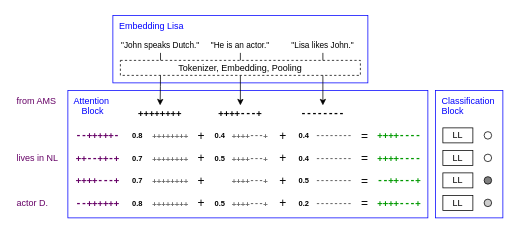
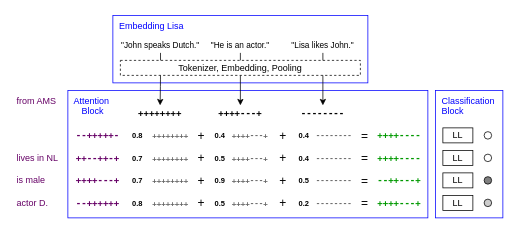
  <mxCell id="0" />
  <mxCell id="1" parent="0" />
  <mxCell id="2" value="&amp;nbsp; Attention&lt;br&gt;&amp;nbsp; &amp;nbsp; &amp;nbsp;Block" style="rounded=0;whiteSpace=wrap;html=1;strokeColor=#0000FF;align=left;verticalAlign=top;fontColor=#0000FF;" parent="1" vertex="1"><mxGeometry x="90" y="120" width="480" height="170" as="geometry" /></mxCell>
  <mxCell id="3" value="&lt;font color=&quot;#0000ff&quot;&gt;&amp;nbsp; Embedding Lisa&lt;/font&gt;" style="rounded=0;whiteSpace=wrap;html=1;verticalAlign=top;align=left;strokeColor=#0000FF;" parent="1" vertex="1"><mxGeometry x="150" y="20" width="340" height="90" as="geometry" /></mxCell>
  <mxCell id="4" style="edgeStyle=orthogonalEdgeStyle;rounded=1;orthogonalLoop=1;jettySize=auto;html=1;exitX=0.5;exitY=1;exitDx=0;exitDy=0;entryX=0.5;entryY=0;entryDx=0;entryDy=0;startSize=6;sourcePerimeterSpacing=0;targetPerimeterSpacing=0;" parent="1" source="5" target="10" edge="1"><mxGeometry relative="1" as="geometry" /></mxCell>
  <mxCell id="5" value="&lt;font style=&quot;font-size: 11px&quot;&gt;&quot;John speaks Dutch.&quot;&lt;/font&gt;" style="text;html=1;strokeColor=none;fillColor=none;align=center;verticalAlign=middle;whiteSpace=wrap;rounded=0;" parent="1" vertex="1"><mxGeometry x="160" y="50" width="107" height="20" as="geometry" /></mxCell>
  <mxCell id="6" style="edgeStyle=orthogonalEdgeStyle;rounded=1;orthogonalLoop=1;jettySize=auto;html=1;exitX=0.5;exitY=1;exitDx=0;exitDy=0;entryX=0.5;entryY=0;entryDx=0;entryDy=0;startSize=6;sourcePerimeterSpacing=0;targetPerimeterSpacing=0;" parent="1" source="7" target="11" edge="1"><mxGeometry relative="1" as="geometry" /></mxCell>
  <mxCell id="7" value="&lt;font style=&quot;font-size: 11px&quot;&gt;&quot;He is an actor.&quot;&lt;/font&gt;" style="text;html=1;strokeColor=none;fillColor=none;align=center;verticalAlign=middle;whiteSpace=wrap;rounded=0;" parent="1" vertex="1"><mxGeometry x="270" y="50" width="100" height="20" as="geometry" /></mxCell>
  <mxCell id="8" style="edgeStyle=orthogonalEdgeStyle;rounded=1;orthogonalLoop=1;jettySize=auto;html=1;exitX=0.5;exitY=1;exitDx=0;exitDy=0;entryX=0.5;entryY=0;entryDx=0;entryDy=0;startSize=6;sourcePerimeterSpacing=0;targetPerimeterSpacing=0;" parent="1" source="9" target="12" edge="1"><mxGeometry relative="1" as="geometry" /></mxCell>
  <mxCell id="9" value="&lt;font style=&quot;font-size: 11px&quot;&gt;&quot;Lisa likes John.&quot;&lt;/font&gt;" style="text;html=1;strokeColor=none;fillColor=none;align=center;verticalAlign=middle;whiteSpace=wrap;rounded=0;" parent="1" vertex="1"><mxGeometry x="380" y="50" width="100" height="20" as="geometry" /></mxCell>
  <mxCell id="10" value="&lt;pre&gt;++++++++&lt;/pre&gt;" style="text;html=1;strokeColor=none;fillColor=none;align=center;verticalAlign=middle;whiteSpace=wrap;rounded=0;fontStyle=1;" parent="1" vertex="1"><mxGeometry x="163" y="140" width="100" height="20" as="geometry" /></mxCell>
  <mxCell id="11" value="&lt;pre&gt;++++---+&lt;/pre&gt;" style="text;html=1;strokeColor=none;fillColor=none;align=center;verticalAlign=middle;whiteSpace=wrap;rounded=0;fontStyle=1;" parent="1" vertex="1"><mxGeometry x="270" y="140" width="100" height="20" as="geometry" /></mxCell>
  <mxCell id="12" value="&lt;pre&gt;--------&lt;/pre&gt;" style="text;html=1;strokeColor=none;fillColor=none;align=center;verticalAlign=middle;whiteSpace=wrap;rounded=0;fontStyle=1;" parent="1" vertex="1"><mxGeometry x="380" y="140" width="100" height="20" as="geometry" /></mxCell>
  <mxCell id="13" value="Tokenizer, Embedding, Pooling" style="rounded=0;whiteSpace=wrap;html=1;dashed=1;" parent="1" vertex="1"><mxGeometry x="160" y="80" width="320" height="20" as="geometry" /></mxCell>
  <mxCell id="14" value="&lt;pre&gt;--+++++-&lt;/pre&gt;" style="text;html=1;strokeColor=none;fillColor=none;align=center;verticalAlign=middle;whiteSpace=wrap;rounded=0;fontStyle=1;fontColor=#660066;" parent="1" vertex="1"><mxGeometry x="80" y="170" width="100" height="20" as="geometry" /></mxCell>
  <mxCell id="15" value="from AMS" style="text;html=1;strokeColor=none;fillColor=none;align=left;verticalAlign=middle;whiteSpace=wrap;rounded=0;fontColor=#660066;" parent="1" vertex="1"><mxGeometry x="20" y="125" width="60" height="20" as="geometry" /></mxCell>
  <mxCell id="16" value="&lt;pre&gt;++--++-+&lt;/pre&gt;" style="text;html=1;strokeColor=none;fillColor=none;align=center;verticalAlign=middle;whiteSpace=wrap;rounded=0;fontStyle=1;fontColor=#660066;" parent="1" vertex="1"><mxGeometry x="80" y="200" width="100" height="20" as="geometry" /></mxCell>
  <mxCell id="17" value="lives in NL" style="text;html=1;strokeColor=none;fillColor=none;align=left;verticalAlign=middle;whiteSpace=wrap;rounded=0;fontColor=#660066;" parent="1" vertex="1"><mxGeometry x="20" y="200" width="60" height="20" as="geometry" /></mxCell>
  <mxCell id="18" value="&lt;pre&gt;++++---+&lt;/pre&gt;" style="text;html=1;strokeColor=none;fillColor=none;align=center;verticalAlign=middle;whiteSpace=wrap;rounded=0;fontStyle=1;fontColor=#660066;" parent="1" vertex="1"><mxGeometry x="80" y="230" width="100" height="20" as="geometry" /></mxCell>
+ <mxCell id="19" value="is male" style="text;html=1;strokeColor=none;fillColor=none;align=left;verticalAlign=middle;whiteSpace=wrap;rounded=0;fontColor=#660066;" parent="1" vertex="1"><mxGeometry x="20" y="230" width="60" height="20" as="geometry" /></mxCell>
  <mxCell id="20" value="&lt;pre&gt;--++++++&lt;/pre&gt;" style="text;html=1;strokeColor=none;fillColor=none;align=center;verticalAlign=middle;whiteSpace=wrap;rounded=0;fontStyle=1;fontColor=#660066;" parent="1" vertex="1"><mxGeometry x="80" y="260" width="100" height="20" as="geometry" /></mxCell>
  <mxCell id="21" value="actor D." style="text;html=1;strokeColor=none;fillColor=none;align=left;verticalAlign=middle;whiteSpace=wrap;rounded=0;fontColor=#660066;" parent="1" vertex="1"><mxGeometry x="20" y="260" width="60" height="20" as="geometry" /></mxCell>
  <mxCell id="22" value="&lt;p&gt;&lt;font style=&quot;font-size: 10px&quot;&gt;0.8&lt;/font&gt;&lt;/p&gt;" style="text;html=1;strokeColor=none;fillColor=none;align=center;verticalAlign=middle;whiteSpace=wrap;rounded=0;fontStyle=1;" parent="1" vertex="1"><mxGeometry x="173" y="170" width="20" height="20" as="geometry" /></mxCell>
  <mxCell id="23" value="&lt;p&gt;&lt;font style=&quot;font-size: 10px&quot;&gt;0.7&lt;/font&gt;&lt;/p&gt;" style="text;html=1;strokeColor=none;fillColor=none;align=center;verticalAlign=middle;whiteSpace=wrap;rounded=0;fontStyle=1;" parent="1" vertex="1"><mxGeometry x="173" y="200" width="20" height="20" as="geometry" /></mxCell>
  <mxCell id="24" value="&lt;p&gt;&lt;font style=&quot;font-size: 10px&quot;&gt;0.7&lt;/font&gt;&lt;/p&gt;" style="text;html=1;strokeColor=none;fillColor=none;align=center;verticalAlign=middle;whiteSpace=wrap;rounded=0;fontStyle=1;" parent="1" vertex="1"><mxGeometry x="173" y="230" width="20" height="20" as="geometry" /></mxCell>
  <mxCell id="25" value="&lt;p&gt;&lt;font style=&quot;font-size: 10px&quot;&gt;0.8&lt;/font&gt;&lt;/p&gt;" style="text;html=1;strokeColor=none;fillColor=none;align=center;verticalAlign=middle;whiteSpace=wrap;rounded=0;fontStyle=1;" parent="1" vertex="1"><mxGeometry x="173" y="260" width="20" height="20" as="geometry" /></mxCell>
  <mxCell id="26" value="&lt;p&gt;&lt;font style=&quot;font-size: 10px&quot;&gt;0.4&lt;/font&gt;&lt;/p&gt;" style="text;html=1;strokeColor=none;fillColor=none;align=center;verticalAlign=middle;whiteSpace=wrap;rounded=0;fontStyle=1;" parent="1" vertex="1"><mxGeometry x="283" y="170" width="20" height="20" as="geometry" /></mxCell>
  <mxCell id="27" value="&lt;p&gt;&lt;font style=&quot;font-size: 10px&quot;&gt;0.5&lt;/font&gt;&lt;/p&gt;" style="text;html=1;strokeColor=none;fillColor=none;align=center;verticalAlign=middle;whiteSpace=wrap;rounded=0;fontStyle=1;" parent="1" vertex="1"><mxGeometry x="283" y="200" width="20" height="20" as="geometry" /></mxCell>
+ <mxCell id="28" value="&lt;p&gt;&lt;font style=&quot;font-size: 10px&quot;&gt;0.9&lt;/font&gt;&lt;/p&gt;" style="text;html=1;strokeColor=none;fillColor=none;align=center;verticalAlign=middle;whiteSpace=wrap;rounded=0;fontStyle=1;" parent="1" vertex="1"><mxGeometry x="283" y="230" width="20" height="20" as="geometry" /></mxCell>
  <mxCell id="29" value="&lt;p&gt;&lt;font style=&quot;font-size: 10px&quot;&gt;0.5&lt;/font&gt;&lt;/p&gt;" style="text;html=1;strokeColor=none;fillColor=none;align=center;verticalAlign=middle;whiteSpace=wrap;rounded=0;fontStyle=1;" parent="1" vertex="1"><mxGeometry x="283" y="260" width="20" height="20" as="geometry" /></mxCell>
  <mxCell id="30" value="&lt;p&gt;&lt;font style=&quot;font-size: 10px&quot;&gt;0.4&lt;/font&gt;&lt;/p&gt;" style="text;html=1;strokeColor=none;fillColor=none;align=center;verticalAlign=middle;whiteSpace=wrap;rounded=0;fontStyle=1;" parent="1" vertex="1"><mxGeometry x="395" y="170" width="20" height="20" as="geometry" /></mxCell>
  <mxCell id="31" value="&lt;p&gt;&lt;font style=&quot;font-size: 10px&quot;&gt;0.4&lt;/font&gt;&lt;/p&gt;" style="text;html=1;strokeColor=none;fillColor=none;align=center;verticalAlign=middle;whiteSpace=wrap;rounded=0;fontStyle=1;" parent="1" vertex="1"><mxGeometry x="395" y="200" width="20" height="20" as="geometry" /></mxCell>
  <mxCell id="32" value="&lt;p&gt;&lt;font style=&quot;font-size: 10px&quot;&gt;0.5&lt;/font&gt;&lt;/p&gt;" style="text;html=1;strokeColor=none;fillColor=none;align=center;verticalAlign=middle;whiteSpace=wrap;rounded=0;fontStyle=1;" parent="1" vertex="1"><mxGeometry x="395" y="230" width="20" height="20" as="geometry" /></mxCell>
  <mxCell id="33" value="&lt;p&gt;&lt;font style=&quot;font-size: 10px&quot;&gt;0.2&lt;/font&gt;&lt;/p&gt;" style="text;html=1;strokeColor=none;fillColor=none;align=center;verticalAlign=middle;whiteSpace=wrap;rounded=0;fontStyle=1;" parent="1" vertex="1"><mxGeometry x="395" y="260" width="20" height="20" as="geometry" /></mxCell>
  <mxCell id="34" value="&lt;pre&gt;&lt;font style=&quot;font-size: 10px&quot;&gt;++++++++&lt;/font&gt;&lt;/pre&gt;" style="text;html=1;strokeColor=none;fillColor=none;align=center;verticalAlign=middle;whiteSpace=wrap;rounded=0;fontStyle=1;fontColor=#666666;" parent="1" vertex="1"><mxGeometry x="177" y="170" width="100" height="20" as="geometry" /></mxCell>
  <mxCell id="35" value="&lt;pre&gt;&lt;font style=&quot;font-size: 10px&quot;&gt;++++++++&lt;/font&gt;&lt;/pre&gt;" style="text;html=1;strokeColor=none;fillColor=none;align=center;verticalAlign=middle;whiteSpace=wrap;rounded=0;fontStyle=1;fontColor=#666666;" parent="1" vertex="1"><mxGeometry x="177" y="200" width="100" height="20" as="geometry" /></mxCell>
  <mxCell id="36" value="&lt;pre&gt;&lt;font style=&quot;font-size: 10px&quot;&gt;++++++++&lt;/font&gt;&lt;/pre&gt;" style="text;html=1;strokeColor=none;fillColor=none;align=center;verticalAlign=middle;whiteSpace=wrap;rounded=0;fontStyle=1;fontColor=#666666;" parent="1" vertex="1"><mxGeometry x="177" y="230" width="100" height="20" as="geometry" /></mxCell>
  <mxCell id="37" value="&lt;pre&gt;&lt;font style=&quot;font-size: 10px&quot;&gt;++++++++&lt;/font&gt;&lt;/pre&gt;" style="text;html=1;strokeColor=none;fillColor=none;align=center;verticalAlign=middle;whiteSpace=wrap;rounded=0;fontStyle=1;fontColor=#666666;" parent="1" vertex="1"><mxGeometry x="177" y="260" width="100" height="20" as="geometry" /></mxCell>
  <mxCell id="38" value="&lt;pre&gt;&lt;font style=&quot;font-size: 10px&quot;&gt;++++---+&lt;/font&gt;&lt;/pre&gt;" style="text;html=1;strokeColor=none;fillColor=none;align=center;verticalAlign=middle;whiteSpace=wrap;rounded=0;fontStyle=1;fontColor=#666666;" parent="1" vertex="1"><mxGeometry x="283" y="170" width="100" height="20" as="geometry" /></mxCell>
  <mxCell id="39" value="&lt;pre&gt;&lt;font style=&quot;font-size: 10px&quot;&gt;++++---+&lt;/font&gt;&lt;/pre&gt;" style="text;html=1;strokeColor=none;fillColor=none;align=center;verticalAlign=middle;whiteSpace=wrap;rounded=0;fontStyle=1;fontColor=#666666;" parent="1" vertex="1"><mxGeometry x="283" y="200" width="100" height="20" as="geometry" /></mxCell>
  <mxCell id="40" value="&lt;pre&gt;&lt;font style=&quot;font-size: 10px&quot;&gt;++++---+&lt;/font&gt;&lt;/pre&gt;" style="text;html=1;strokeColor=none;fillColor=none;align=center;verticalAlign=middle;whiteSpace=wrap;rounded=0;fontStyle=1;fontColor=#666666;" parent="1" vertex="1"><mxGeometry x="283" y="230" width="100" height="20" as="geometry" /></mxCell>
  <mxCell id="41" value="&lt;pre&gt;&lt;font style=&quot;font-size: 10px&quot;&gt;++++---+&lt;/font&gt;&lt;/pre&gt;" style="text;html=1;strokeColor=none;fillColor=none;align=center;verticalAlign=middle;whiteSpace=wrap;rounded=0;fontStyle=1;fontColor=#666666;" parent="1" vertex="1"><mxGeometry x="283" y="260" width="100" height="20" as="geometry" /></mxCell>
  <mxCell id="42" value="&lt;pre&gt;&lt;font style=&quot;font-size: 10px&quot;&gt;--------&lt;/font&gt;&lt;/pre&gt;" style="text;html=1;strokeColor=none;fillColor=none;align=center;verticalAlign=middle;whiteSpace=wrap;rounded=0;fontStyle=1;fontColor=#666666;" parent="1" vertex="1"><mxGeometry x="395" y="170" width="100" height="20" as="geometry" /></mxCell>
  <mxCell id="43" value="&lt;pre&gt;&lt;font style=&quot;font-size: 10px&quot;&gt;--------&lt;/font&gt;&lt;/pre&gt;" style="text;html=1;strokeColor=none;fillColor=none;align=center;verticalAlign=middle;whiteSpace=wrap;rounded=0;fontStyle=1;fontColor=#666666;" parent="1" vertex="1"><mxGeometry x="395" y="200" width="100" height="20" as="geometry" /></mxCell>
  <mxCell id="44" value="&lt;pre&gt;&lt;font style=&quot;font-size: 10px&quot;&gt;--------&lt;/font&gt;&lt;/pre&gt;" style="text;html=1;strokeColor=none;fillColor=none;align=center;verticalAlign=middle;whiteSpace=wrap;rounded=0;fontStyle=1;fontColor=#666666;" parent="1" vertex="1"><mxGeometry x="395" y="230" width="100" height="20" as="geometry" /></mxCell>
  <mxCell id="45" value="&lt;pre&gt;&lt;font style=&quot;font-size: 10px&quot;&gt;--------&lt;/font&gt;&lt;/pre&gt;" style="text;html=1;strokeColor=none;fillColor=none;align=center;verticalAlign=middle;whiteSpace=wrap;rounded=0;fontStyle=1;fontColor=#666666;" parent="1" vertex="1"><mxGeometry x="395" y="260" width="100" height="20" as="geometry" /></mxCell>
  <mxCell id="46" value="&lt;p style=&quot;font-size: 16px;&quot;&gt;&lt;font style=&quot;font-size: 16px;&quot;&gt;+&lt;/font&gt;&lt;/p&gt;" style="text;html=1;strokeColor=none;fillColor=none;align=center;verticalAlign=middle;whiteSpace=wrap;rounded=0;fontStyle=0;fontSize=16;" parent="1" vertex="1"><mxGeometry x="367" y="260" width="20" height="20" as="geometry" /></mxCell>
  <mxCell id="47" value="&lt;p style=&quot;font-size: 16px;&quot;&gt;&lt;font style=&quot;font-size: 16px;&quot;&gt;+&lt;/font&gt;&lt;/p&gt;" style="text;html=1;strokeColor=none;fillColor=none;align=center;verticalAlign=middle;whiteSpace=wrap;rounded=0;fontStyle=0;fontSize=16;" parent="1" vertex="1"><mxGeometry x="367" y="230" width="20" height="20" as="geometry" /></mxCell>
  <mxCell id="48" value="&lt;p style=&quot;font-size: 16px;&quot;&gt;&lt;font style=&quot;font-size: 16px;&quot;&gt;+&lt;/font&gt;&lt;/p&gt;" style="text;html=1;strokeColor=none;fillColor=none;align=center;verticalAlign=middle;whiteSpace=wrap;rounded=0;fontStyle=0;fontSize=16;" parent="1" vertex="1"><mxGeometry x="367" y="200" width="20" height="20" as="geometry" /></mxCell>
  <mxCell id="49" value="&lt;p style=&quot;font-size: 16px;&quot;&gt;&lt;font style=&quot;font-size: 16px;&quot;&gt;+&lt;/font&gt;&lt;/p&gt;" style="text;html=1;strokeColor=none;fillColor=none;align=center;verticalAlign=middle;whiteSpace=wrap;rounded=0;fontStyle=0;fontSize=16;" parent="1" vertex="1"><mxGeometry x="367" y="170" width="20" height="20" as="geometry" /></mxCell>
  <mxCell id="50" value="&lt;p style=&quot;font-size: 16px;&quot;&gt;&lt;font style=&quot;font-size: 16px;&quot;&gt;+&lt;/font&gt;&lt;/p&gt;" style="text;html=1;strokeColor=none;fillColor=none;align=center;verticalAlign=middle;whiteSpace=wrap;rounded=0;fontStyle=0;fontSize=16;" parent="1" vertex="1"><mxGeometry x="258" y="260" width="20" height="20" as="geometry" /></mxCell>
  <mxCell id="51" value="&lt;p style=&quot;font-size: 16px;&quot;&gt;&lt;font style=&quot;font-size: 16px;&quot;&gt;+&lt;/font&gt;&lt;/p&gt;" style="text;html=1;strokeColor=none;fillColor=none;align=center;verticalAlign=middle;whiteSpace=wrap;rounded=0;fontStyle=0;fontSize=16;" parent="1" vertex="1"><mxGeometry x="258" y="230" width="20" height="20" as="geometry" /></mxCell>
  <mxCell id="52" value="&lt;p style=&quot;font-size: 16px;&quot;&gt;&lt;font style=&quot;font-size: 16px;&quot;&gt;+&lt;/font&gt;&lt;/p&gt;" style="text;html=1;strokeColor=none;fillColor=none;align=center;verticalAlign=middle;whiteSpace=wrap;rounded=0;fontStyle=0;fontSize=16;" parent="1" vertex="1"><mxGeometry x="258" y="200" width="20" height="20" as="geometry" /></mxCell>
  <mxCell id="53" value="&lt;p style=&quot;font-size: 16px;&quot;&gt;&lt;font style=&quot;font-size: 16px;&quot;&gt;+&lt;/font&gt;&lt;/p&gt;" style="text;html=1;strokeColor=none;fillColor=none;align=center;verticalAlign=middle;whiteSpace=wrap;rounded=0;fontStyle=0;fontSize=16;" parent="1" vertex="1"><mxGeometry x="258" y="170" width="20" height="20" as="geometry" /></mxCell>
  <mxCell id="54" value="&lt;p style=&quot;font-size: 16px&quot;&gt;&lt;font style=&quot;font-size: 16px&quot;&gt;=&lt;/font&gt;&lt;/p&gt;" style="text;html=1;strokeColor=none;fillColor=none;align=center;verticalAlign=middle;whiteSpace=wrap;rounded=0;fontStyle=0;fontSize=16;" parent="1" vertex="1"><mxGeometry x="476" y="260" width="20" height="20" as="geometry" /></mxCell>
  <mxCell id="55" value="&lt;p style=&quot;font-size: 16px&quot;&gt;&lt;font style=&quot;font-size: 16px&quot;&gt;=&lt;/font&gt;&lt;/p&gt;" style="text;html=1;strokeColor=none;fillColor=none;align=center;verticalAlign=middle;whiteSpace=wrap;rounded=0;fontStyle=0;fontSize=16;" parent="1" vertex="1"><mxGeometry x="476" y="230" width="20" height="20" as="geometry" /></mxCell>
  <mxCell id="56" value="&lt;p style=&quot;font-size: 16px&quot;&gt;&lt;font style=&quot;font-size: 16px&quot;&gt;=&lt;/font&gt;&lt;/p&gt;" style="text;html=1;strokeColor=none;fillColor=none;align=center;verticalAlign=middle;whiteSpace=wrap;rounded=0;fontStyle=0;fontSize=16;" parent="1" vertex="1"><mxGeometry x="476" y="200" width="20" height="20" as="geometry" /></mxCell>
  <mxCell id="57" value="&lt;p style=&quot;font-size: 16px&quot;&gt;&lt;font style=&quot;font-size: 16px&quot;&gt;=&lt;/font&gt;&lt;/p&gt;" style="text;html=1;strokeColor=none;fillColor=none;align=center;verticalAlign=middle;whiteSpace=wrap;rounded=0;fontStyle=0;fontSize=16;" parent="1" vertex="1"><mxGeometry x="476" y="170" width="20" height="20" as="geometry" /></mxCell>
  <mxCell id="58" value="&lt;pre&gt;++++----&lt;/pre&gt;" style="text;html=1;strokeColor=none;fillColor=none;align=center;verticalAlign=middle;whiteSpace=wrap;rounded=0;fontStyle=1;fontColor=#009900;" parent="1" vertex="1"><mxGeometry x="482" y="170" width="100" height="20" as="geometry" /></mxCell>
  <mxCell id="59" value="&lt;pre&gt;++++----&lt;/pre&gt;" style="text;html=1;strokeColor=none;fillColor=none;align=center;verticalAlign=middle;whiteSpace=wrap;rounded=0;fontStyle=1;fontColor=#009900;" parent="1" vertex="1"><mxGeometry x="482" y="200" width="100" height="20" as="geometry" /></mxCell>
  <mxCell id="60" value="&lt;pre&gt;--++---+&lt;/pre&gt;" style="text;html=1;strokeColor=none;fillColor=none;align=center;verticalAlign=middle;whiteSpace=wrap;rounded=0;fontStyle=1;fontColor=#009900;" parent="1" vertex="1"><mxGeometry x="482" y="230" width="100" height="20" as="geometry" /></mxCell>
  <mxCell id="61" value="&lt;pre&gt;++++---+&lt;/pre&gt;" style="text;html=1;strokeColor=none;fillColor=none;align=center;verticalAlign=middle;whiteSpace=wrap;rounded=0;fontStyle=1;fontColor=#009900;" parent="1" vertex="1"><mxGeometry x="482" y="260" width="100" height="20" as="geometry" /></mxCell>
  <mxCell id="62" value="&amp;nbsp; Classification&lt;br&gt;&amp;nbsp; Block" style="rounded=0;whiteSpace=wrap;html=1;strokeColor=#0000FF;align=left;verticalAlign=top;fontColor=#0000FF;" parent="1" vertex="1"><mxGeometry x="580" y="120" width="90" height="170" as="geometry" /></mxCell>
  <mxCell id="63" value="LL" style="rounded=0;whiteSpace=wrap;html=1;" parent="1" vertex="1"><mxGeometry x="590" y="170" width="40" height="20" as="geometry" /></mxCell>
  <mxCell id="64" value="LL" style="rounded=0;whiteSpace=wrap;html=1;" parent="1" vertex="1"><mxGeometry x="590" y="200" width="40" height="20" as="geometry" /></mxCell>
  <mxCell id="65" value="LL" style="rounded=0;whiteSpace=wrap;html=1;" parent="1" vertex="1"><mxGeometry x="590" y="230" width="40" height="20" as="geometry" /></mxCell>
  <mxCell id="66" value="LL" style="rounded=0;whiteSpace=wrap;html=1;" parent="1" vertex="1"><mxGeometry x="590" y="260" width="40" height="20" as="geometry" /></mxCell>
  <mxCell id="67" value="" style="ellipse;whiteSpace=wrap;html=1;aspect=fixed;" parent="1" vertex="1"><mxGeometry x="645" y="175" width="10" height="10" as="geometry" /></mxCell>
  <mxCell id="68" value="" style="ellipse;whiteSpace=wrap;html=1;aspect=fixed;" parent="1" vertex="1"><mxGeometry x="645" y="205" width="10" height="10" as="geometry" /></mxCell>
  <mxCell id="69" value="" style="ellipse;whiteSpace=wrap;html=1;aspect=fixed;fillColor=#808080;" parent="1" vertex="1"><mxGeometry x="645" y="235" width="10" height="10" as="geometry" /></mxCell>
  <mxCell id="70" value="" style="ellipse;whiteSpace=wrap;html=1;aspect=fixed;fillColor=#CCCCCC;" parent="1" vertex="1"><mxGeometry x="645" y="265" width="10" height="10" as="geometry" /></mxCell>
